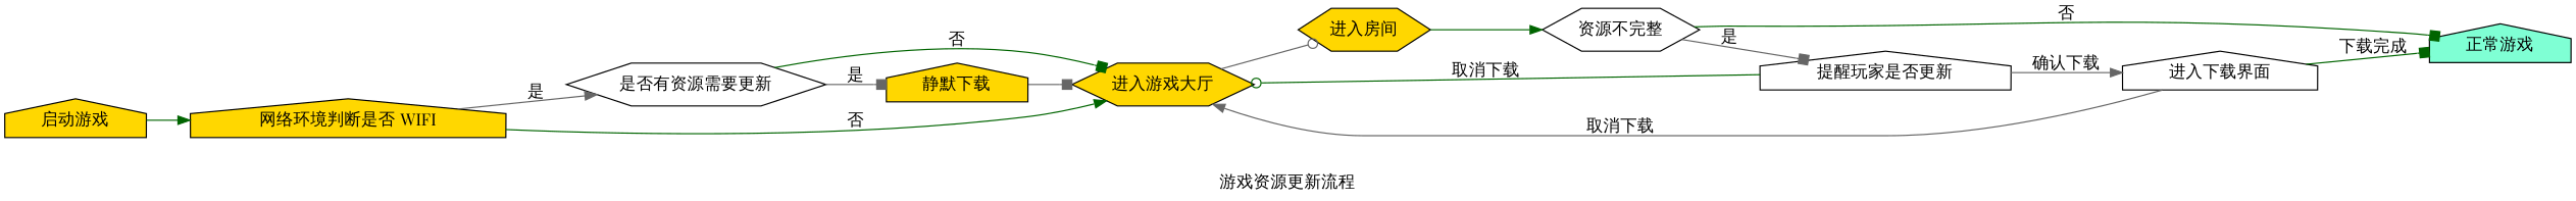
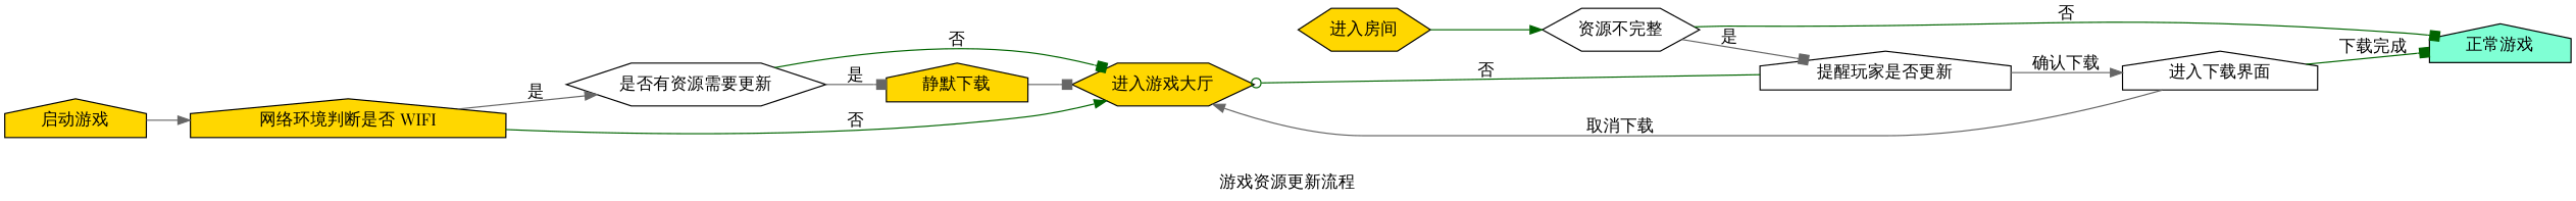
  digraph {
    fontname="Playfair Display"
    label="游戏资源更新流程"
    rankdir=LR
    node [fillcolor=gold fontname="Playfair Display" shape=house style=filled]
    edge [arrowhead=normal color=gray40 fontname="Playfair Display"]
    n1 [label="网络环境判断是否 WIFI"]
    n2 [fillcolor=white label="是否有资源需要更新" shape=hexagon]
    n3 [label="进入游戏大厅" shape=hexagon]
    n4 [label="静默下载"]
    n5 [label="启动游戏"]
    n6 [label="进入房间" shape=hexagon]
    n7 [fillcolor=white label="资源不完整" shape=hexagon]
    n8 [fillcolor=aquamarine label="正常游戏"]
    n9 [fillcolor=white label="提醒玩家是否更新"]
    n10 [fillcolor=white label="进入下载界面"]
    subgraph sub_1 {
      shape=diamond
      n1
      n2
    }
    n1 -> n2 [label="是"]
    n1 -> n3 [color=darkgreen label="否"]
    n2 -> n3 [arrowhead=box color=darkgreen label="否"]
    n2 -> n4 [arrowhead=box label="是"]
-   n3 -> n6 [arrowhead=odot]
    n4 -> n3 [arrowhead=box]
-   n5 -> n1 [color=darkgreen]
+   n5 -> n1
    n6 -> n7 [color=darkgreen]
    n7 -> n8 [arrowhead=box color=darkgreen label="否"]
    n7 -> n9 [arrowhead=box label="是"]
-   n9 -> n3 [arrowhead=odot color=darkgreen label="取消下载"]
+   n9 -> n3 [arrowhead=odot color=darkgreen label="否"]
    n9 -> n10 [label="确认下载"]
    n10 -> n3 [label="取消下载"]
    n10 -> n8 [arrowhead=box color=darkgreen label="下载完成"]
  }
